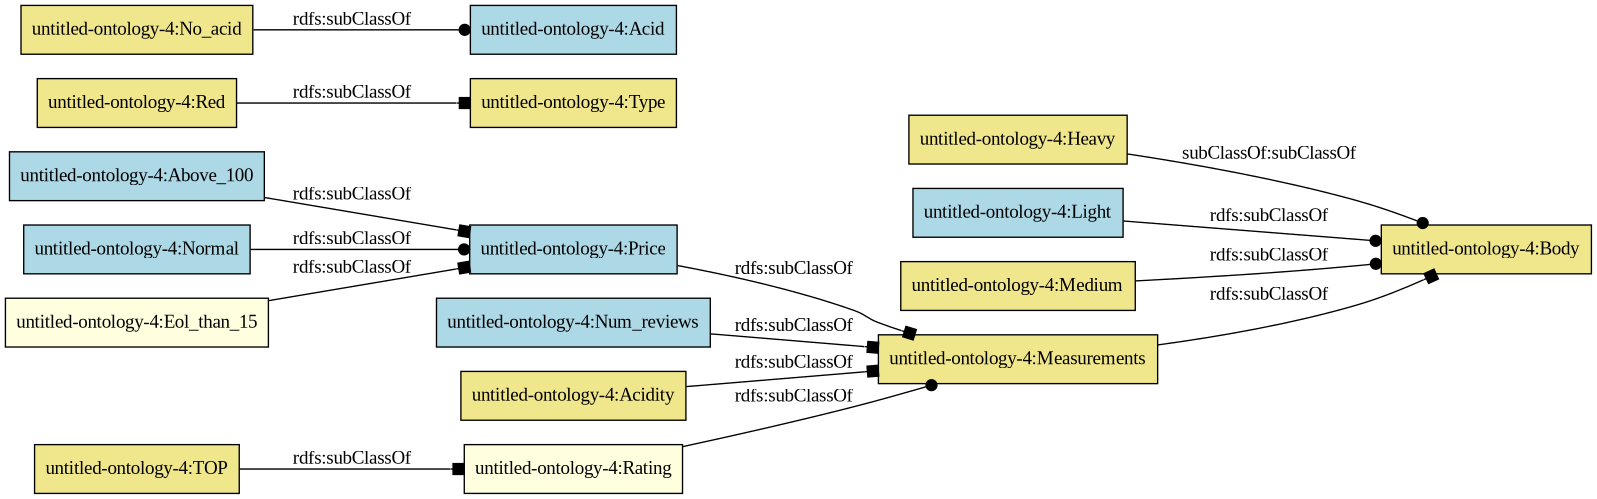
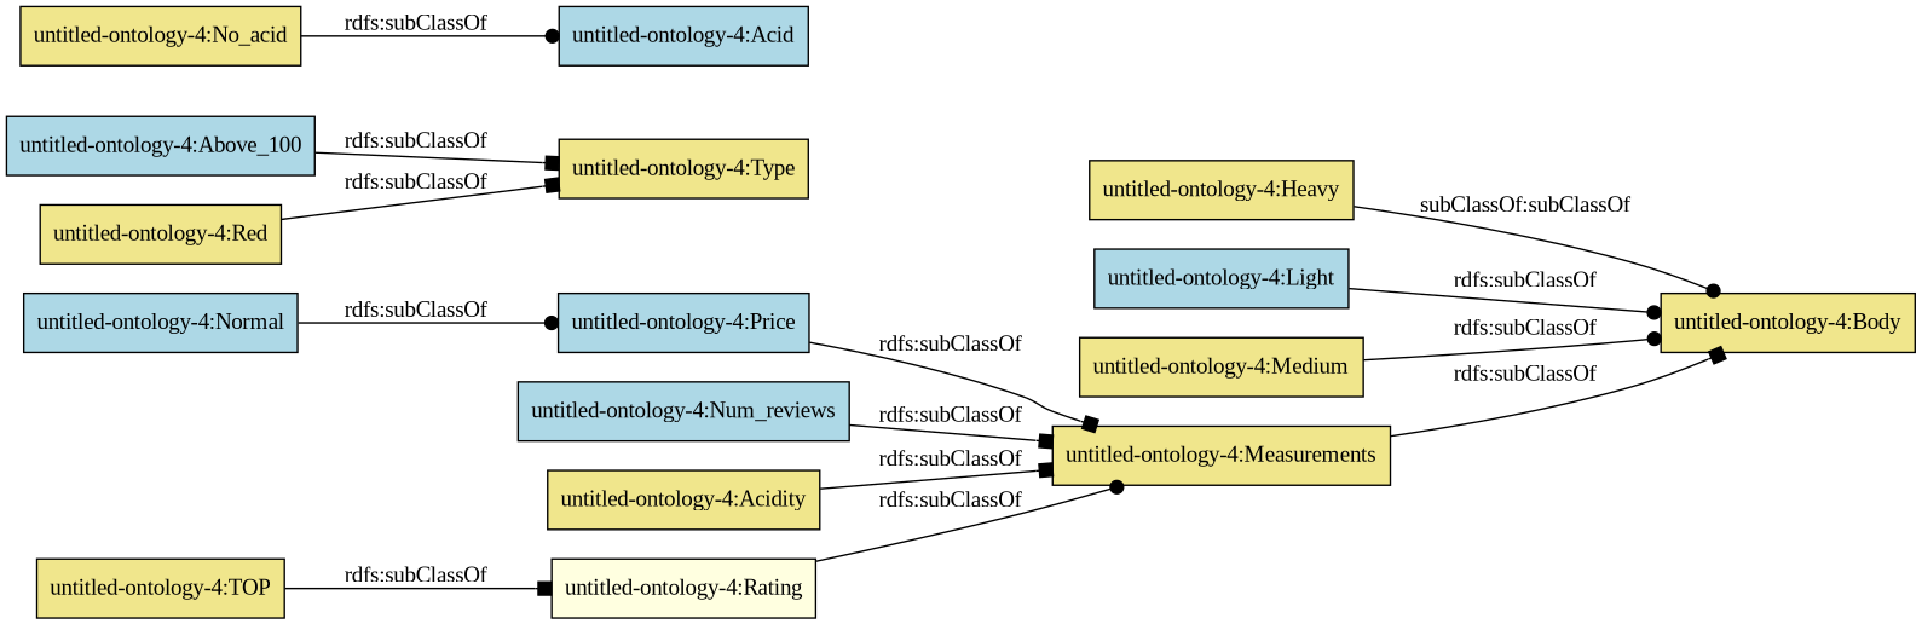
  digraph {
    fontname="Liberation Serif"
    rankdir=LR
    node [color=black fillcolor=khaki fontname="Liberation Serif" shape=rectangle style=filled]
    edge [arrowhead=box fontname="Liberation Serif"]
    "untitled-ontology-4:Rating" [fillcolor=lightyellow]
    "untitled-ontology-4:Measurements"
    "untitled-ontology-4:Body"
    "untitled-ontology-4:Above_100" [fillcolor=lightblue]
    "untitled-ontology-4:Price" [fillcolor=lightblue]
    "untitled-ontology-4:Red"
    "untitled-ontology-4:Type"
    "untitled-ontology-4:Acid" [fillcolor=lightblue]
    "untitled-ontology-4:No_acid"
    "untitled-ontology-4:Num_reviews" [fillcolor=lightblue]
    "untitled-ontology-4:Acidity"
    "untitled-ontology-4:Normal" [fillcolor=lightblue]
    "untitled-ontology-4:Heavy"
    "untitled-ontology-4:TOP"
    "untitled-ontology-4:Light" [fillcolor=lightblue]
    "untitled-ontology-4:Medium"
-   "untitled-ontology-4:Eol_than_15" [fillcolor=lightyellow]
    "untitled-ontology-4:Rating" -> "untitled-ontology-4:Measurements" [arrowhead=dot label="rdfs:subClassOf"]
    "untitled-ontology-4:Measurements" -> "untitled-ontology-4:Body" [label="rdfs:subClassOf"]
-   "untitled-ontology-4:Above_100" -> "untitled-ontology-4:Price" [label="rdfs:subClassOf"]
+   "untitled-ontology-4:Above_100" -> "untitled-ontology-4:Type" [label="rdfs:subClassOf"]
    "untitled-ontology-4:Price" -> "untitled-ontology-4:Measurements" [label="rdfs:subClassOf"]
    "untitled-ontology-4:Red" -> "untitled-ontology-4:Type" [label="rdfs:subClassOf"]
    "untitled-ontology-4:No_acid" -> "untitled-ontology-4:Acid" [arrowhead=dot label="rdfs:subClassOf"]
    "untitled-ontology-4:Num_reviews" -> "untitled-ontology-4:Measurements" [label="rdfs:subClassOf"]
    "untitled-ontology-4:Acidity" -> "untitled-ontology-4:Measurements" [label="rdfs:subClassOf"]
    "untitled-ontology-4:Normal" -> "untitled-ontology-4:Price" [arrowhead=dot label="rdfs:subClassOf"]
    "untitled-ontology-4:Heavy" -> "untitled-ontology-4:Body" [arrowhead=dot label="subClassOf:subClassOf"]
    "untitled-ontology-4:TOP" -> "untitled-ontology-4:Rating" [label="rdfs:subClassOf"]
    "untitled-ontology-4:Light" -> "untitled-ontology-4:Body" [arrowhead=dot label="rdfs:subClassOf"]
    "untitled-ontology-4:Medium" -> "untitled-ontology-4:Body" [arrowhead=dot label="rdfs:subClassOf"]
-   "untitled-ontology-4:Eol_than_15" -> "untitled-ontology-4:Price" [label="rdfs:subClassOf"]
  }
